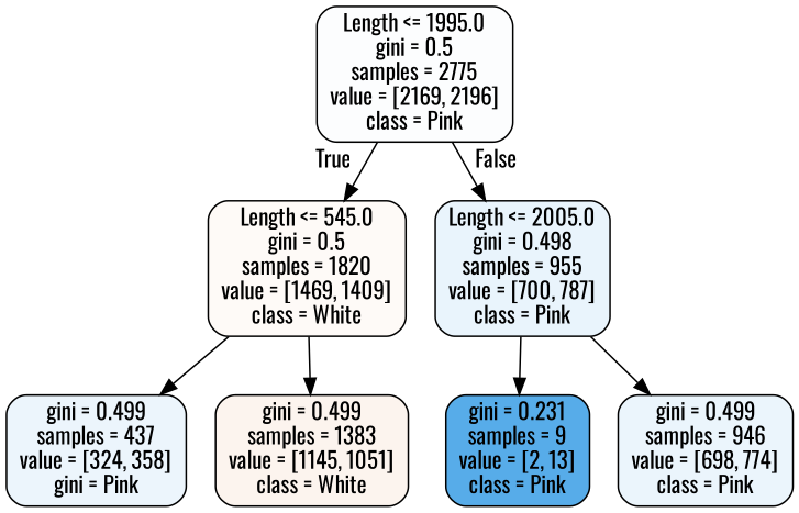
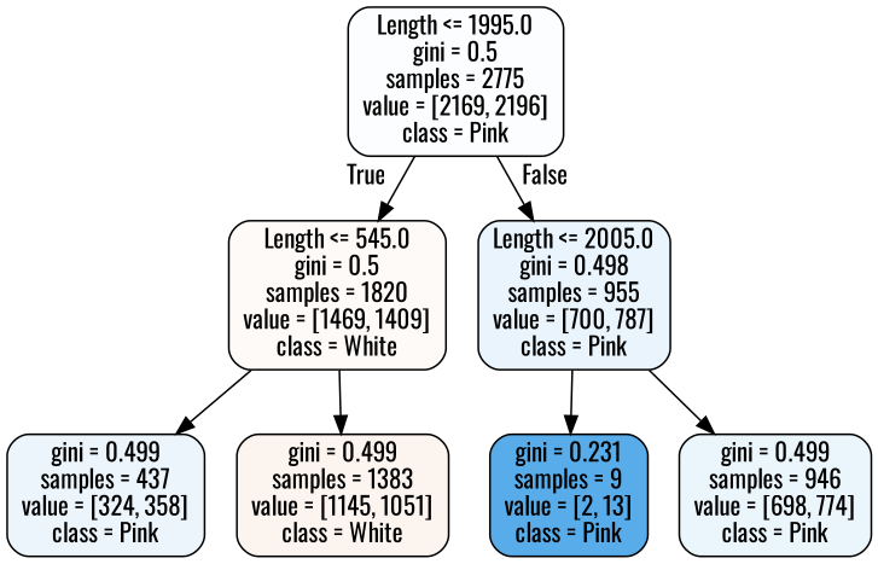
  digraph {
    fontname=Oswald
    node [color=black fontname=Oswald shape=box style="filled, rounded"]
    edge [fontname=Oswald]
    n1 [fillcolor="#399de503" label="Length <= 1995.0\ngini = 0.5\nsamples = 2775\nvalue = [2169, 2196]\nclass = Pink"]
    n2 [fillcolor="#e581390a" label="Length <= 545.0\ngini = 0.5\nsamples = 1820\nvalue = [1469, 1409]\nclass = White"]
    n3 [fillcolor="#399de51c" label="Length <= 2005.0\ngini = 0.498\nsamples = 955\nvalue = [700, 787]\nclass = Pink"]
-   n4 [fillcolor="#399de518" label="gini = 0.499\nsamples = 437\nvalue = [324, 358]\ngini = Pink"]
+   n4 [fillcolor="#399de518" label="gini = 0.499\nsamples = 437\nvalue = [324, 358]\nclass = Pink"]
    n5 [fillcolor="#e5813915" label="gini = 0.499\nsamples = 1383\nvalue = [1145, 1051]\nclass = White"]
    n6 [fillcolor="#399de5d8" label="gini = 0.231\nsamples = 9\nvalue = [2, 13]\nclass = Pink"]
    n7 [fillcolor="#399de519" label="gini = 0.499\nsamples = 946\nvalue = [698, 774]\nclass = Pink"]
    n1 -> n2 [headlabel=True labelangle=45 labeldistance=2.5]
    n1 -> n3 [headlabel=False labelangle=-45 labeldistance=2.5]
    n2 -> n4
    n2 -> n5
    n3 -> n6
    n3 -> n7
  }
